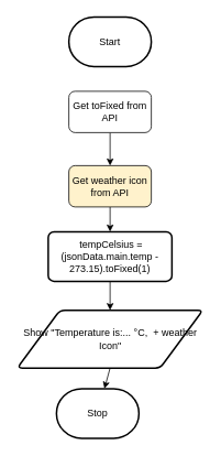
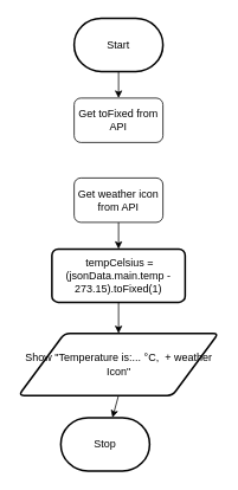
  <mxCell id="0" />
  <mxCell id="1" parent="0" />
- <mxCell id="2" value="" style="edgeStyle=none;html=1;" parent="1" source="12" target="10" edge="1"><mxGeometry relative="1" as="geometry" /></mxCell>
  <mxCell id="3" value="Start" style="strokeWidth=2;html=1;shape=mxgraph.flowchart.terminator;whiteSpace=wrap;" parent="1" vertex="1"><mxGeometry x="83" y="20" width="100" height="60" as="geometry" /></mxCell>
  <mxCell id="4" value="Stop" style="strokeWidth=2;html=1;shape=mxgraph.flowchart.terminator;whiteSpace=wrap;" parent="1" vertex="1"><mxGeometry x="68" y="470" width="100" height="60" as="geometry" /></mxCell>
  <mxCell id="5" style="edgeStyle=none;html=1;exitX=0.5;exitY=1;exitDx=0;exitDy=0;entryX=0.5;entryY=0;entryDx=0;entryDy=0;" parent="1" target="9" edge="1"><mxGeometry relative="1" as="geometry"><mxPoint x="133" y="240" as="sourcePoint" /></mxGeometry></mxCell>
  <mxCell id="6" style="shape=connector;rounded=0;html=1;exitX=0.5;exitY=1;exitDx=0;exitDy=0;strokeColor=default;align=center;verticalAlign=middle;fontFamily=Helvetica;fontSize=11;fontColor=default;labelBackgroundColor=default;endArrow=classic;" parent="1" source="7" target="4" edge="1"><mxGeometry relative="1" as="geometry" /></mxCell>
  <mxCell id="7" value="Show &quot;Temperature is:...&amp;nbsp;°C,&amp;nbsp; + weather Icon&quot;" style="shape=parallelogram;html=1;strokeWidth=2;perimeter=parallelogramPerimeter;whiteSpace=wrap;rounded=1;arcSize=12;size=0.23;" parent="1" vertex="1"><mxGeometry x="20.5" y="375" width="225" height="70" as="geometry" /></mxCell>
  <mxCell id="8" style="edgeStyle=none;html=1;exitX=0.5;exitY=1;exitDx=0;exitDy=0;entryX=0.5;entryY=0;entryDx=0;entryDy=0;" parent="1" source="9" target="7" edge="1"><mxGeometry relative="1" as="geometry" /></mxCell>
  <mxCell id="9" value="&lt;div&gt;&lt;font color=&quot;#000000&quot;&gt;&amp;nbsp;tempCelsius = (jsonData.main.temp - 273.15).toFixed(1)&lt;/font&gt;&lt;/div&gt;" style="rounded=1;whiteSpace=wrap;html=1;absoluteArcSize=1;arcSize=14;strokeWidth=2;" parent="1" vertex="1"><mxGeometry x="58" y="280" width="150" height="60" as="geometry" /></mxCell>
- <mxCell id="10" value="Get weather icon&lt;div&gt;from API&lt;/div&gt;" style="html=1;dashed=0;whiteSpace=wrap;rounded=1;fillColor=#fff2cc;" parent="1" vertex="1"><mxGeometry x="83" y="200" width="100" height="50" as="geometry" /></mxCell>
+ <mxCell id="10" value="Get weather icon&lt;div&gt;from API&lt;/div&gt;" style="html=1;dashed=0;whiteSpace=wrap;rounded=1;" parent="1" vertex="1"><mxGeometry x="83" y="200" width="100" height="50" as="geometry" /></mxCell>
+ <mxCell id="11" value="" style="edgeStyle=none;html=1;" parent="1" source="3" target="12" edge="1"><mxGeometry relative="1" as="geometry"><mxPoint x="133" y="100" as="sourcePoint" /><mxPoint x="133" y="180" as="targetPoint" /></mxGeometry></mxCell>
  <mxCell id="12" value="Get toFixed from API" style="html=1;dashed=0;whiteSpace=wrap;rounded=1;" parent="1" vertex="1"><mxGeometry x="83" y="110" width="100" height="50" as="geometry" /></mxCell>
